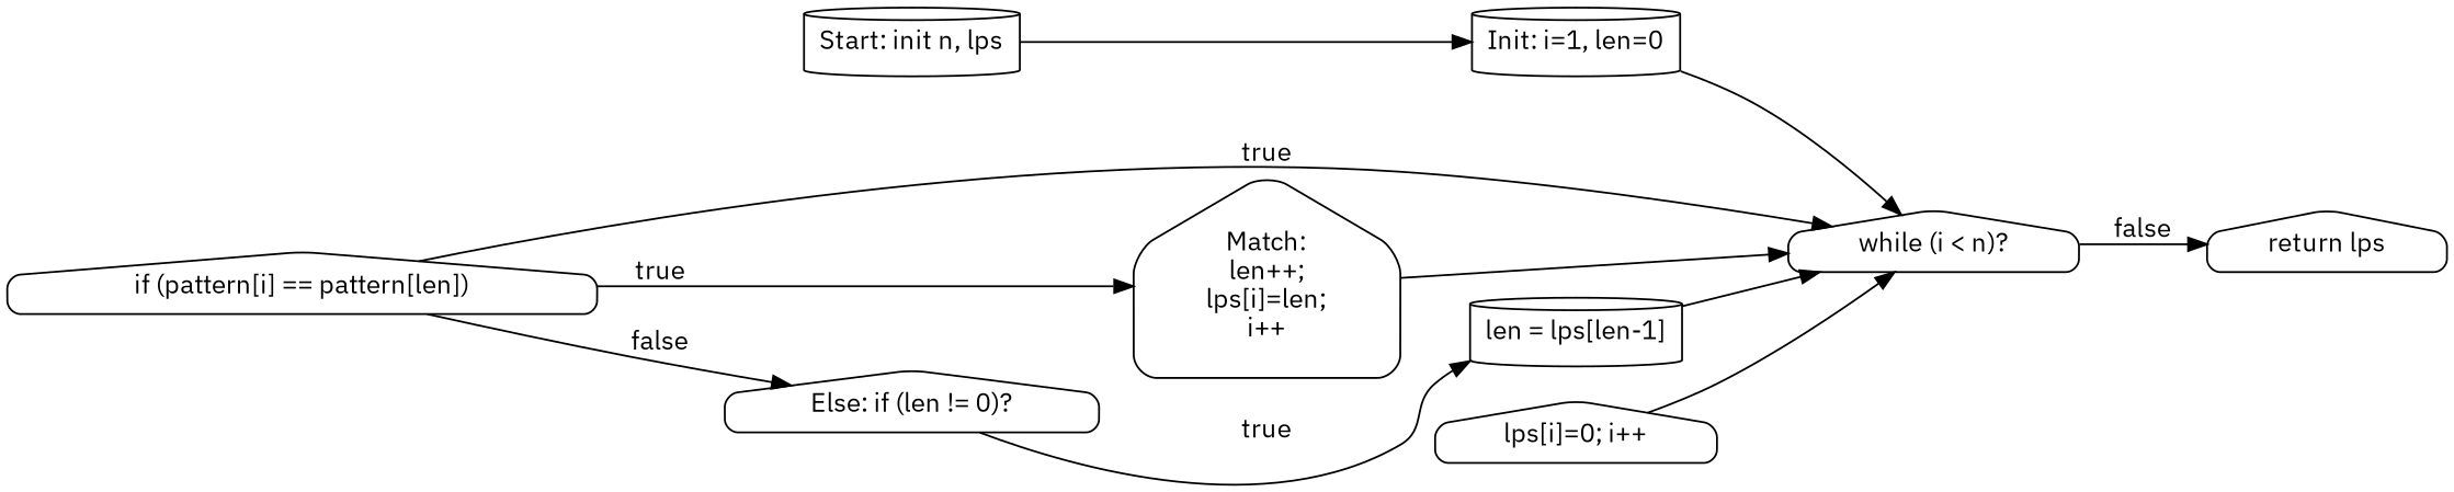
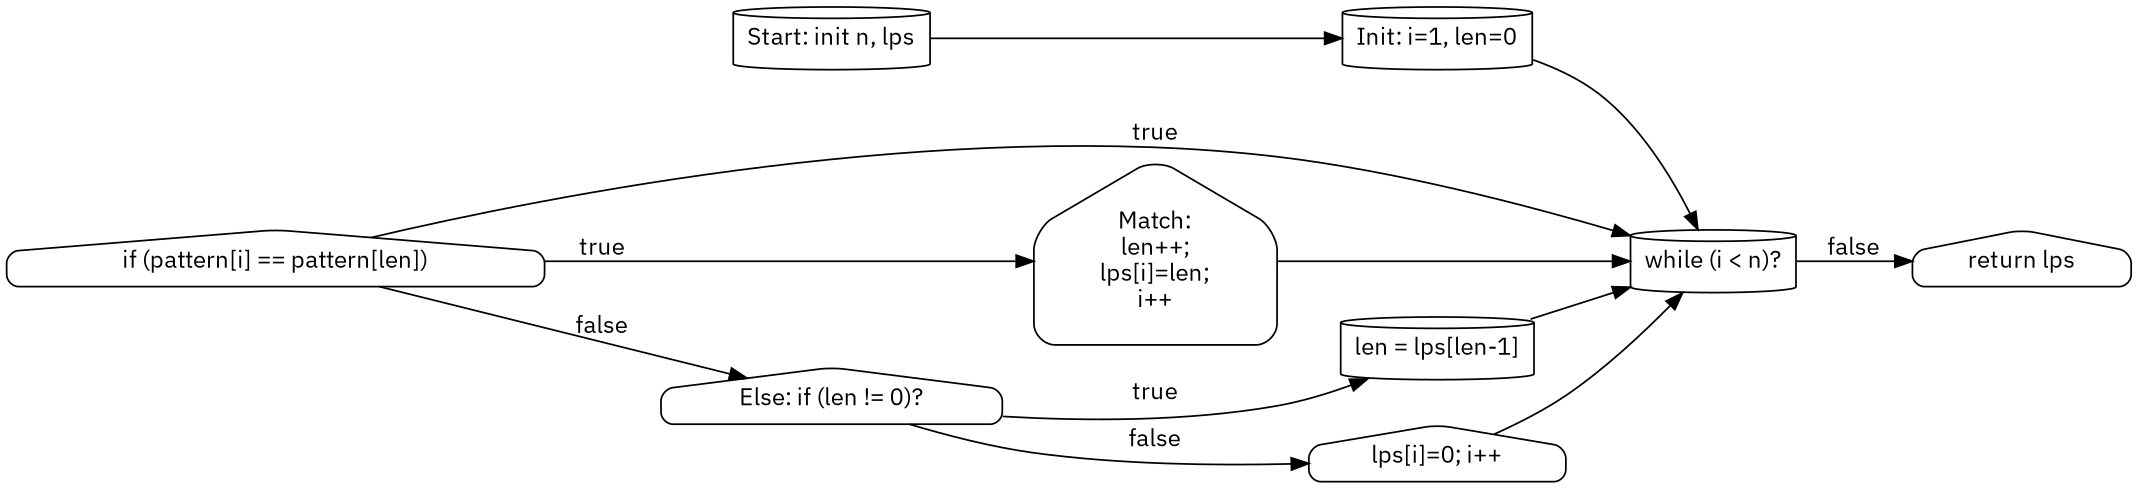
  digraph {
    fontname="IBM Plex Sans"
    rankdir=LR
    node [fontname="IBM Plex Sans" shape=house style=rounded]
    edge [fontname="IBM Plex Sans"]
    n1 [label="Start: init n, lps" shape=cylinder]
    n2 [label="Init: i=1, len=0" shape=cylinder]
-   n3 [label="while (i < n)?"]
+   n3 [label="while (i < n)?" shape=cylinder]
    n4 [label="return lps"]
    n5 [label="if (pattern[i] == pattern[len])"]
    n6 [label="Match:\nlen++;\nlps[i]=len;\ni++"]
    n7 [label="Else: if (len != 0)?"]
    n8 [label="len = lps[len-1]" shape=cylinder]
    n9 [label="lps[i]=0; i++"]
    n1 -> n2
    n2 -> n3
    n3 -> n4 [label=false]
    n5 -> n3 [label=true]
    n5 -> n6 [label=true]
    n5 -> n7 [label=false]
    n6 -> n3
    n7 -> n8 [label=true]
+   n7 -> n9 [label=false]
    n8 -> n3
    n9 -> n3
  }
